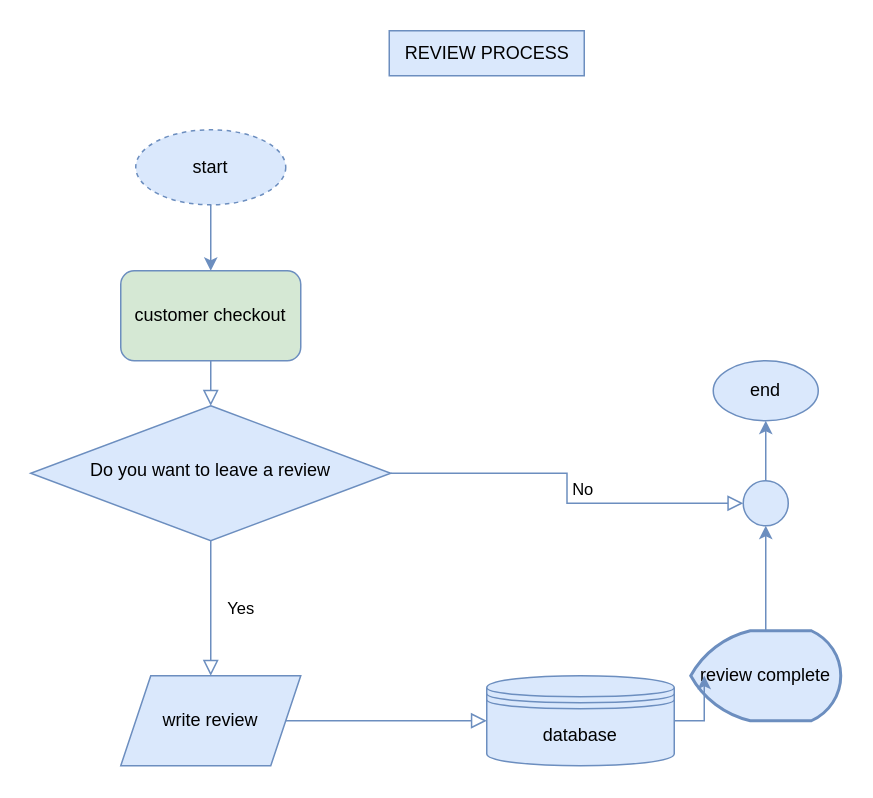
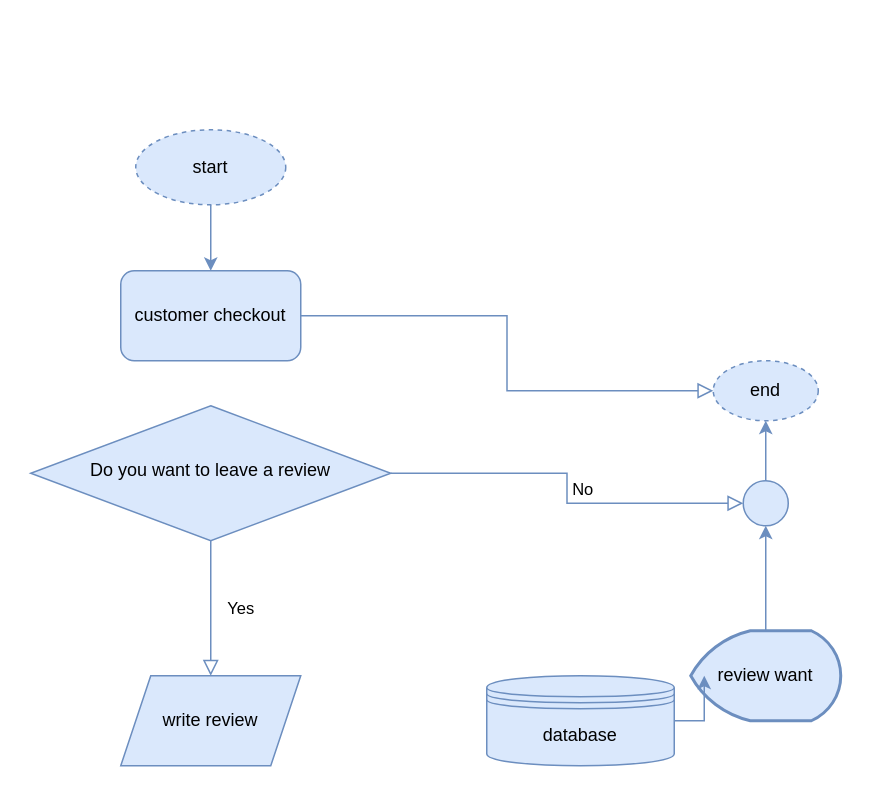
  <mxCell id="0" />
  <mxCell id="1" parent="0" />
- <mxCell id="2" value="" style="rounded=0;html=1;jettySize=auto;orthogonalLoop=1;fontSize=11;endArrow=block;endFill=0;endSize=8;strokeWidth=1;shadow=0;labelBackgroundColor=none;edgeStyle=orthogonalEdgeStyle;fillColor=#dae8fc;strokeColor=#6c8ebf;" edge="1" source="3" target="6" parent="1"><mxGeometry relative="1" as="geometry" /></mxCell>
- <mxCell id="3" value="customer checkout" style="rounded=1;whiteSpace=wrap;html=1;fontSize=12;glass=0;strokeWidth=1;shadow=0;fillColor=#d5e8d4;strokeColor=#6c8ebf;" vertex="1" parent="1"><mxGeometry x="80" y="180" width="120" height="60" as="geometry" /></mxCell>
+ <mxCell id="2" value="" style="rounded=0;html=1;jettySize=auto;orthogonalLoop=1;fontSize=11;endArrow=block;endFill=0;endSize=8;strokeWidth=1;shadow=0;labelBackgroundColor=none;edgeStyle=orthogonalEdgeStyle;fillColor=#dae8fc;strokeColor=#6c8ebf;" edge="1" source="3" target="14" parent="1"><mxGeometry relative="1" as="geometry" /></mxCell>
+ <mxCell id="3" value="customer checkout" style="rounded=1;whiteSpace=wrap;html=1;fontSize=12;glass=0;strokeWidth=1;shadow=0;fillColor=#dae8fc;strokeColor=#6c8ebf;" vertex="1" parent="1"><mxGeometry x="80" y="180" width="120" height="60" as="geometry" /></mxCell>
  <mxCell id="4" value="Yes" style="rounded=0;html=1;jettySize=auto;orthogonalLoop=1;fontSize=11;endArrow=block;endFill=0;endSize=8;strokeWidth=1;shadow=0;labelBackgroundColor=none;edgeStyle=orthogonalEdgeStyle;entryX=0.5;entryY=0;entryDx=0;entryDy=0;fillColor=#dae8fc;strokeColor=#6c8ebf;" edge="1" source="6" target="17" parent="1"><mxGeometry y="20" relative="1" as="geometry"><mxPoint as="offset" /><mxPoint x="210" y="430" as="targetPoint" /></mxGeometry></mxCell>
  <mxCell id="5" value="No" style="edgeStyle=orthogonalEdgeStyle;rounded=0;html=1;jettySize=auto;orthogonalLoop=1;fontSize=11;endArrow=block;endFill=0;endSize=8;strokeWidth=1;shadow=0;labelBackgroundColor=none;entryX=0;entryY=0.5;entryDx=0;entryDy=0;fillColor=#dae8fc;strokeColor=#6c8ebf;" edge="1" source="6" target="13" parent="1"><mxGeometry y="10" relative="1" as="geometry"><mxPoint as="offset" /><mxPoint x="350" y="335" as="targetPoint" /></mxGeometry></mxCell>
  <mxCell id="6" value="Do you want to leave a review" style="rhombus;whiteSpace=wrap;html=1;shadow=0;fontFamily=Helvetica;fontSize=12;align=center;strokeWidth=1;spacing=6;spacingTop=-4;fillColor=#dae8fc;strokeColor=#6c8ebf;" vertex="1" parent="1"><mxGeometry x="20" y="270" width="240" height="90" as="geometry" /></mxCell>
- <mxCell id="7" value="" style="edgeStyle=orthogonalEdgeStyle;rounded=0;html=1;jettySize=auto;orthogonalLoop=1;fontSize=11;endArrow=block;endFill=0;endSize=8;strokeWidth=1;shadow=0;labelBackgroundColor=none;exitX=1;exitY=0.5;exitDx=0;exitDy=0;entryX=0;entryY=0.5;entryDx=0;entryDy=0;fillColor=#dae8fc;strokeColor=#6c8ebf;" edge="1" parent="1" source="17" target="11"><mxGeometry y="10" relative="1" as="geometry"><mxPoint as="offset" /><mxPoint x="260" y="450" as="sourcePoint" /><mxPoint x="310" y="450" as="targetPoint" /></mxGeometry></mxCell>
  <mxCell id="8" style="edgeStyle=orthogonalEdgeStyle;rounded=0;orthogonalLoop=1;jettySize=auto;html=1;entryX=0.5;entryY=1;entryDx=0;entryDy=0;fillColor=#dae8fc;strokeColor=#6c8ebf;" edge="1" source="9" target="13" parent="1"><mxGeometry relative="1" as="geometry" /></mxCell>
- <mxCell id="9" value="review complete" style="strokeWidth=2;html=1;shape=mxgraph.flowchart.display;whiteSpace=wrap;fillColor=#dae8fc;strokeColor=#6c8ebf;" vertex="1" parent="1"><mxGeometry x="460" y="420" width="100" height="60" as="geometry" /></mxCell>
+ <mxCell id="9" value="review want" style="strokeWidth=2;html=1;shape=mxgraph.flowchart.display;whiteSpace=wrap;fillColor=#dae8fc;strokeColor=#6c8ebf;" vertex="1" parent="1"><mxGeometry x="460" y="420" width="100" height="60" as="geometry" /></mxCell>
  <mxCell id="10" value="" style="edgeStyle=orthogonalEdgeStyle;rounded=0;orthogonalLoop=1;jettySize=auto;html=1;fillColor=#dae8fc;strokeColor=#6c8ebf;" edge="1" source="11" target="9" parent="1"><mxGeometry relative="1" as="geometry" /></mxCell>
  <mxCell id="11" value="database" style="shape=datastore;whiteSpace=wrap;html=1;fillColor=#dae8fc;strokeColor=#6c8ebf;" vertex="1" parent="1"><mxGeometry x="324" y="450" width="125" height="60" as="geometry" /></mxCell>
  <mxCell id="12" value="" style="edgeStyle=orthogonalEdgeStyle;rounded=0;orthogonalLoop=1;jettySize=auto;html=1;fillColor=#dae8fc;strokeColor=#6c8ebf;" edge="1" source="13" target="14" parent="1"><mxGeometry relative="1" as="geometry" /></mxCell>
  <mxCell id="13" value="" style="ellipse;whiteSpace=wrap;html=1;aspect=fixed;fillColor=#dae8fc;strokeColor=#6c8ebf;" vertex="1" parent="1"><mxGeometry x="495" y="320" width="30" height="30" as="geometry" /></mxCell>
- <mxCell id="14" value="end" style="ellipse;whiteSpace=wrap;html=1;fillColor=#dae8fc;strokeColor=#6c8ebf;" vertex="1" parent="1"><mxGeometry x="475" y="240" width="70" height="40" as="geometry" /></mxCell>
+ <mxCell id="14" value="end" style="ellipse;whiteSpace=wrap;html=1;fillColor=#dae8fc;strokeColor=#6c8ebf;dashed=1;" vertex="1" parent="1"><mxGeometry x="475" y="240" width="70" height="40" as="geometry" /></mxCell>
  <mxCell id="15" value="" style="edgeStyle=orthogonalEdgeStyle;rounded=0;orthogonalLoop=1;jettySize=auto;html=1;fillColor=#dae8fc;strokeColor=#6c8ebf;" edge="1" parent="1" source="16" target="3"><mxGeometry relative="1" as="geometry" /></mxCell>
  <mxCell id="16" value="start" style="ellipse;whiteSpace=wrap;html=1;fillColor=#dae8fc;strokeColor=#6c8ebf;dashed=1;" vertex="1" parent="1"><mxGeometry x="90" y="86" width="100" height="50" as="geometry" /></mxCell>
  <mxCell id="17" value="write review" style="shape=parallelogram;perimeter=parallelogramPerimeter;whiteSpace=wrap;html=1;fixedSize=1;fillColor=#dae8fc;strokeColor=#6c8ebf;" vertex="1" parent="1"><mxGeometry x="80" y="450" width="120" height="60" as="geometry" /></mxCell>
- <mxCell id="18" value="REVIEW PROCESS" style="text;html=1;align=center;verticalAlign=middle;resizable=0;points=[];autosize=1;strokeColor=#6c8ebf;fillColor=#dae8fc;" vertex="1" parent="1"><mxGeometry x="259" y="20" width="130" height="30" as="geometry" /></mxCell>
